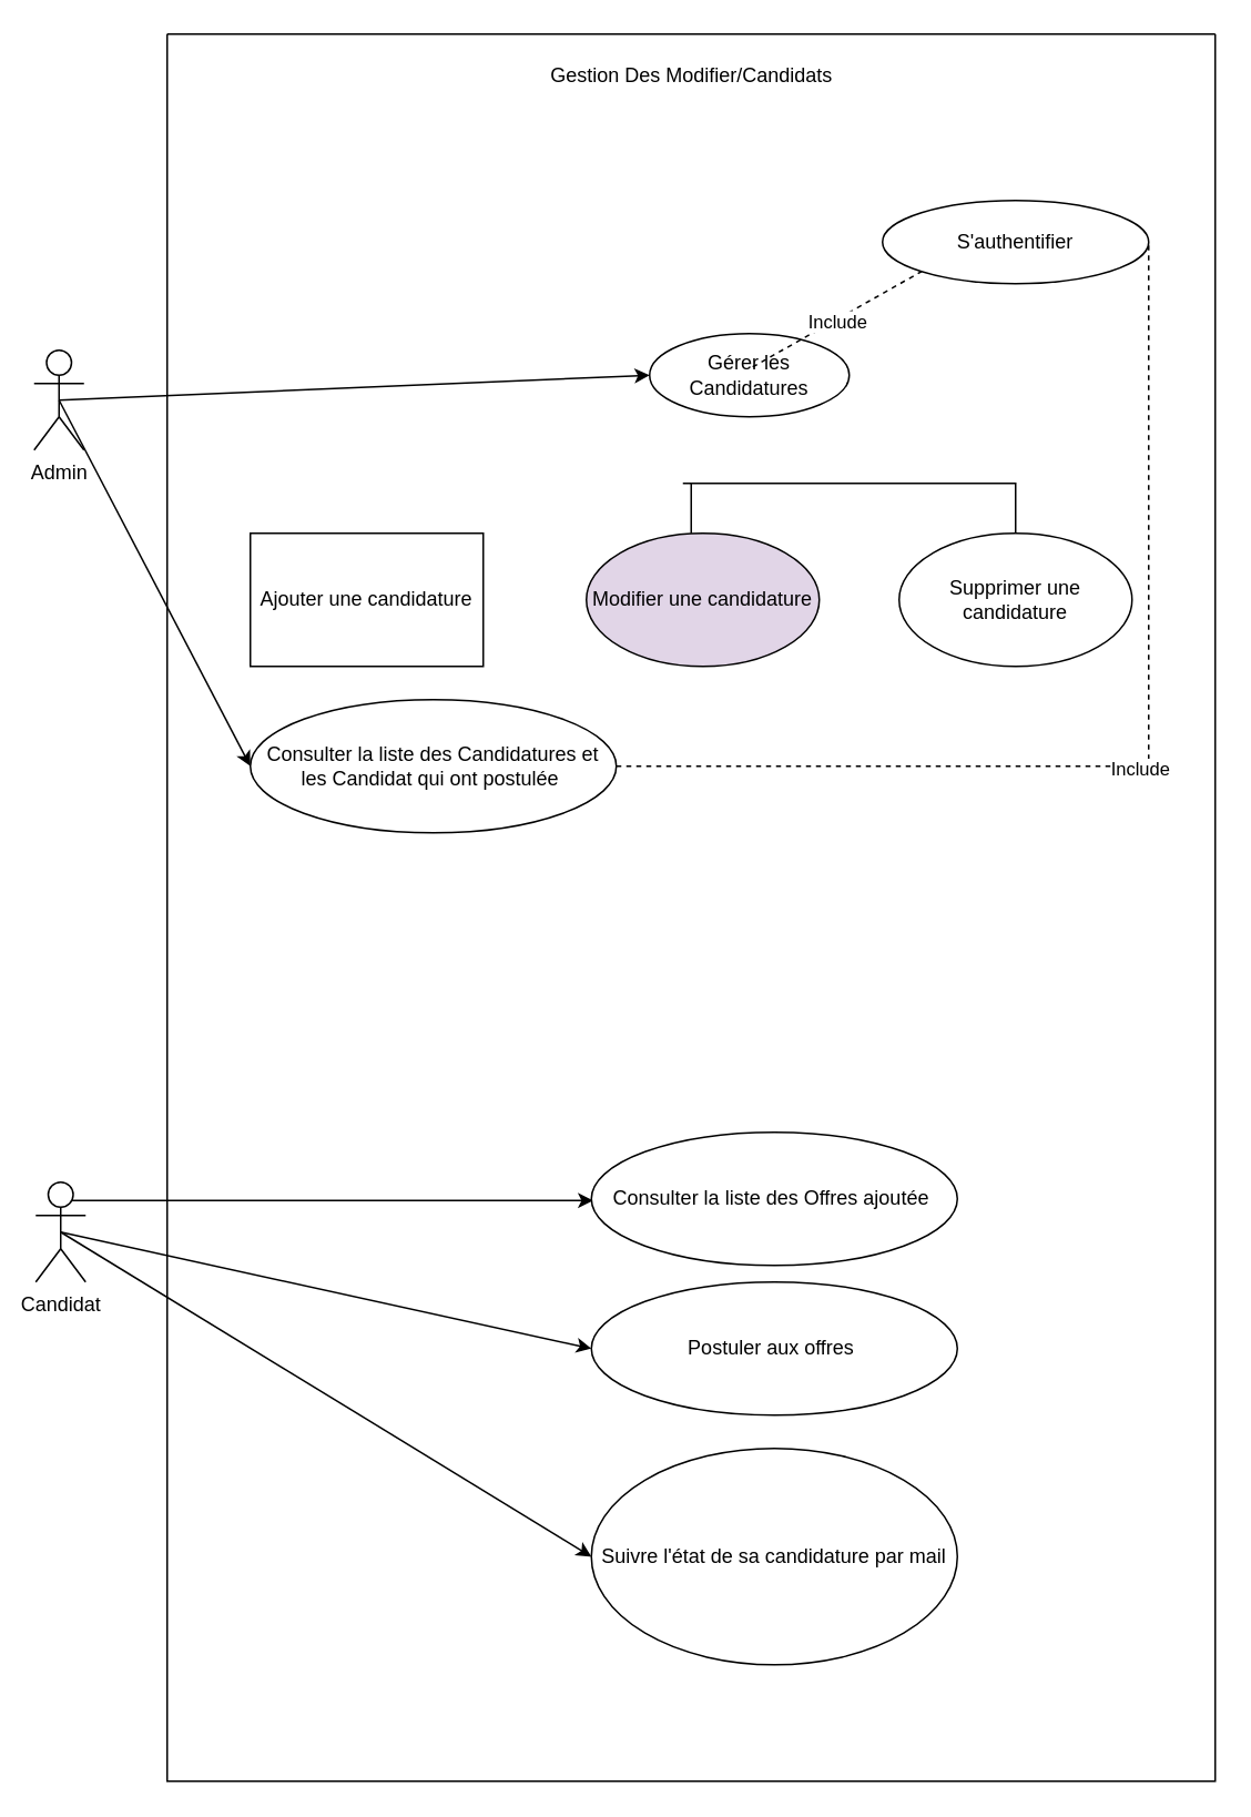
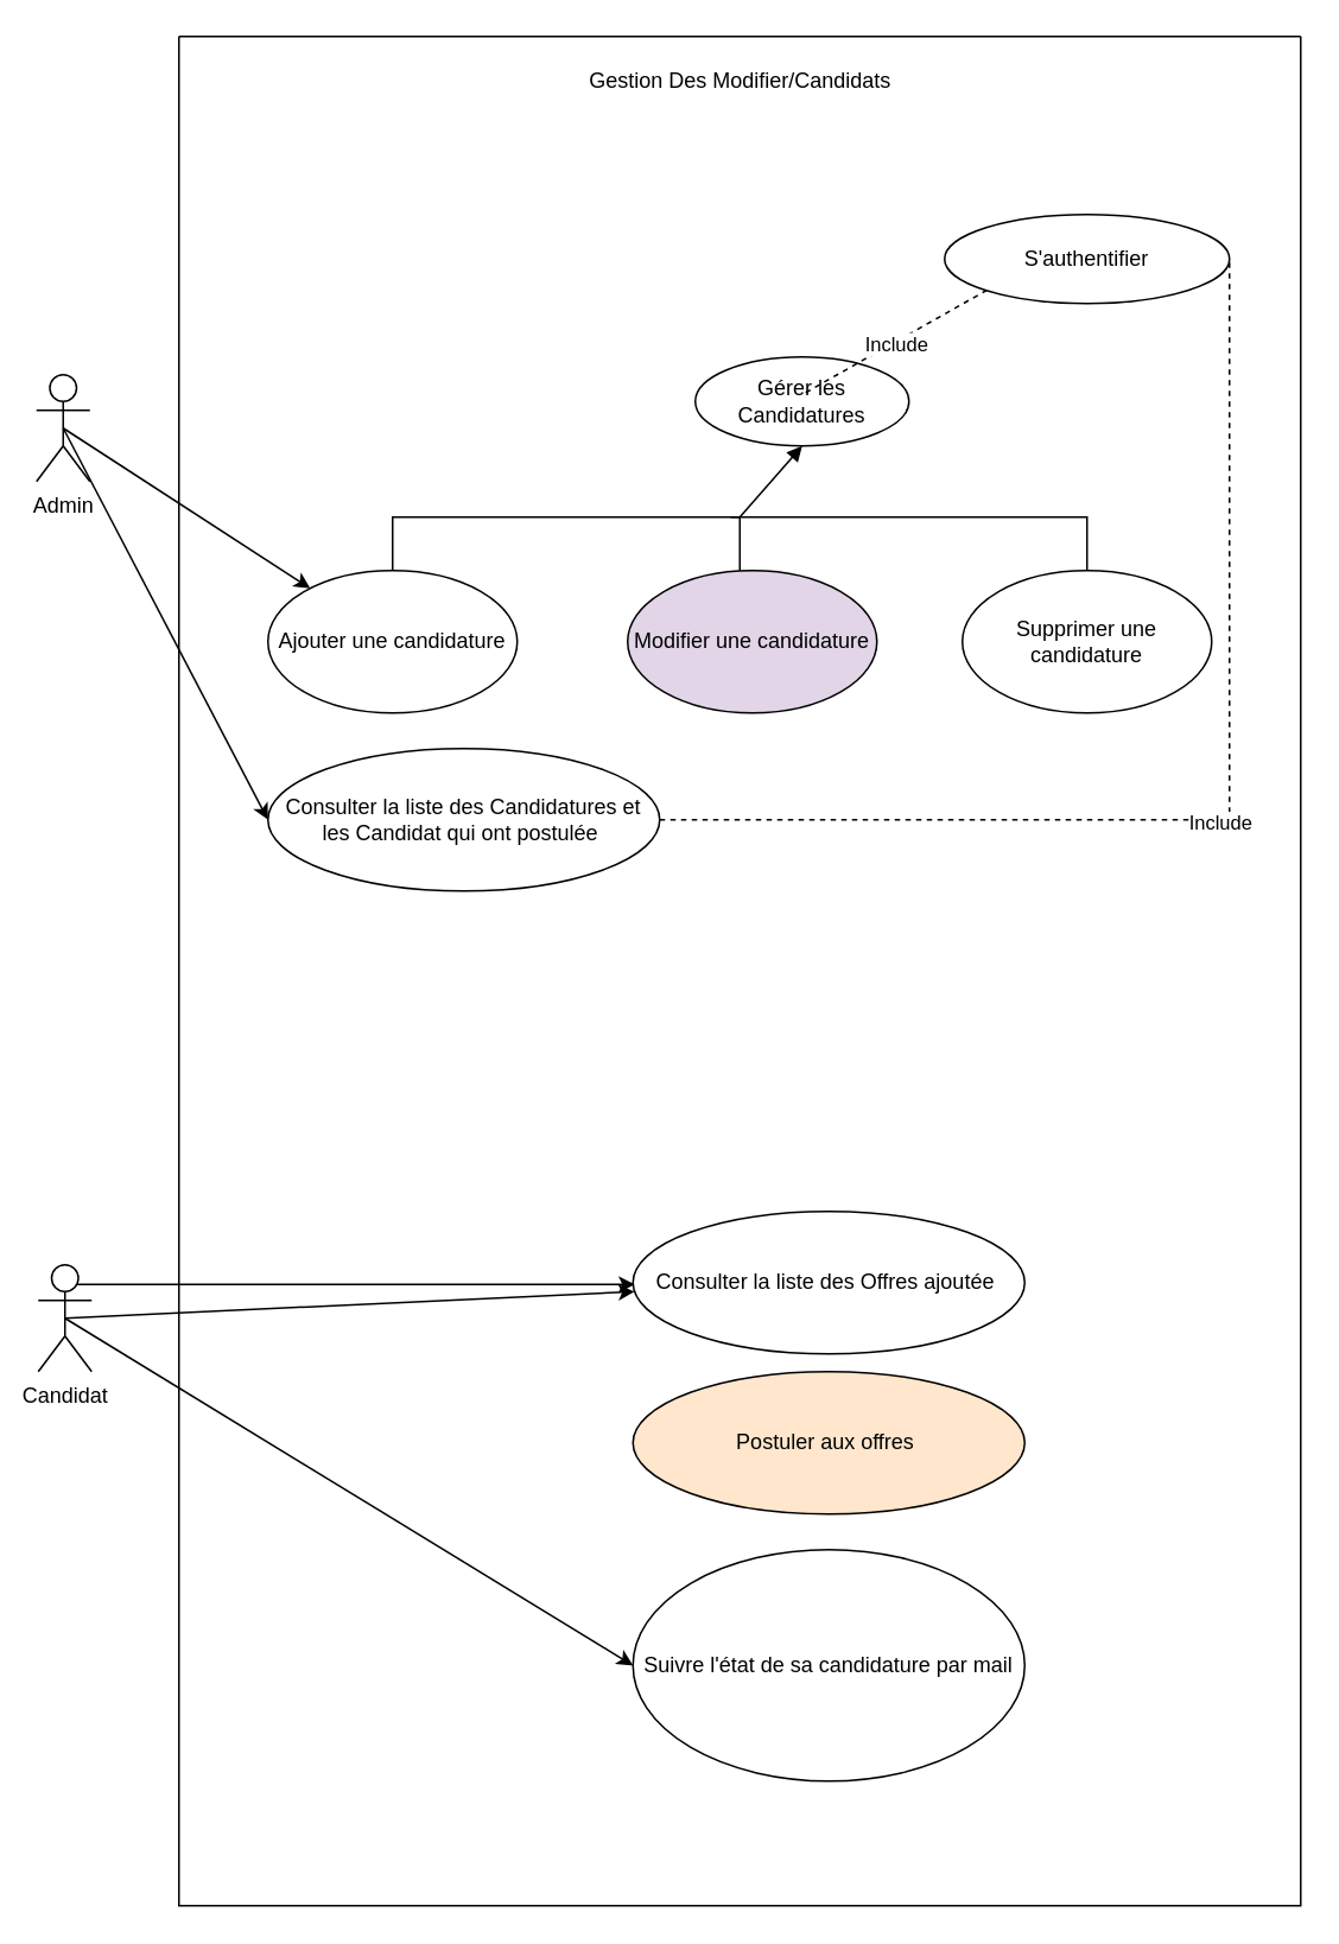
  <mxCell id="0" />
  <mxCell id="1" parent="0" />
  <mxCell id="2" value="" style="swimlane;startSize=0;" vertex="1" parent="1"><mxGeometry x="100" y="20" width="630" height="1050" as="geometry" /></mxCell>
  <mxCell id="3" value="Gestion Des Modifier/Candidats" style="text;html=1;align=center;verticalAlign=middle;resizable=0;points=[];autosize=1;strokeColor=none;fillColor=none;" vertex="1" parent="2"><mxGeometry x="205" y="10" width="220" height="30" as="geometry" /></mxCell>
  <mxCell id="4" value="Gérer les Candidatures" style="ellipse;whiteSpace=wrap;html=1;" vertex="1" parent="2"><mxGeometry x="290" y="180" width="120" height="50" as="geometry" /></mxCell>
- <mxCell id="5" value="Ajouter une candidature" style="whiteSpace=wrap;html=1;rounded=0;" vertex="1" parent="2"><mxGeometry x="50" y="300" width="140" height="80" as="geometry" /></mxCell>
+ <mxCell id="5" value="Ajouter une candidature" style="ellipse;whiteSpace=wrap;html=1;" vertex="1" parent="2"><mxGeometry x="50" y="300" width="140" height="80" as="geometry" /></mxCell>
  <mxCell id="6" value="Supprimer une candidature" style="ellipse;whiteSpace=wrap;html=1;" vertex="1" parent="2"><mxGeometry x="440" y="300" width="140" height="80" as="geometry" /></mxCell>
  <mxCell id="7" value="Modifier une candidature" style="ellipse;whiteSpace=wrap;html=1;fillColor=#e1d5e7;" vertex="1" parent="2"><mxGeometry x="252" y="300" width="140" height="80" as="geometry" /></mxCell>
+ <mxCell id="8" value="" style="endArrow=block;html=1;rounded=0;exitX=0.5;exitY=0;exitDx=0;exitDy=0;entryX=0.5;entryY=1;entryDx=0;entryDy=0;endFill=1;" edge="1" parent="2" source="5" target="4"><mxGeometry width="50" height="50" relative="1" as="geometry"><mxPoint x="270" y="304" as="sourcePoint" /><mxPoint x="320" y="254" as="targetPoint" /><Array as="points"><mxPoint x="120" y="270" /><mxPoint x="315" y="270" /></Array></mxGeometry></mxCell>
  <mxCell id="9" value="" style="endArrow=none;html=1;rounded=0;exitX=0.5;exitY=0;exitDx=0;exitDy=0;" edge="1" parent="2" source="6"><mxGeometry width="50" height="50" relative="1" as="geometry"><mxPoint x="490" y="310" as="sourcePoint" /><mxPoint x="310" y="270" as="targetPoint" /><Array as="points"><mxPoint x="510" y="270" /></Array></mxGeometry></mxCell>
  <mxCell id="10" value="S'authentifier" style="ellipse;whiteSpace=wrap;html=1;" vertex="1" parent="2"><mxGeometry x="430" y="100" width="160" height="50" as="geometry" /></mxCell>
  <mxCell id="11" value="" style="endArrow=none;dashed=1;html=1;rounded=0;entryX=0;entryY=1;entryDx=0;entryDy=0;" edge="1" parent="2" target="10"><mxGeometry width="50" height="50" relative="1" as="geometry"><mxPoint x="352" y="200" as="sourcePoint" /><mxPoint x="402" y="150" as="targetPoint" /></mxGeometry></mxCell>
  <mxCell id="12" value="Include" style="edgeLabel;html=1;align=center;verticalAlign=middle;resizable=0;points=[];" vertex="1" connectable="0" parent="11"><mxGeometry x="-0.01" y="-1" relative="1" as="geometry"><mxPoint as="offset" /></mxGeometry></mxCell>
  <mxCell id="13" value="" style="endArrow=classic;html=1;rounded=0;exitX=0.5;exitY=0.5;exitDx=0;exitDy=0;exitPerimeter=0;entryX=0;entryY=0.5;entryDx=0;entryDy=0;" edge="1" parent="2"><mxGeometry width="50" height="50" relative="1" as="geometry"><mxPoint x="-64" y="701" as="sourcePoint" /><mxPoint x="256" y="701" as="targetPoint" /></mxGeometry></mxCell>
  <mxCell id="14" value="Consulter la liste des Candidatures et les Candidat qui ont postulée&amp;nbsp;" style="ellipse;whiteSpace=wrap;html=1;" vertex="1" parent="2"><mxGeometry x="50" y="400" width="220" height="80" as="geometry" /></mxCell>
  <mxCell id="15" value="Consulter la liste des Offres ajoutée&amp;nbsp;" style="ellipse;whiteSpace=wrap;html=1;" vertex="1" parent="2"><mxGeometry x="255" y="660" width="220" height="80" as="geometry" /></mxCell>
- <mxCell id="16" value="Postuler aux offres&amp;nbsp;" style="ellipse;whiteSpace=wrap;html=1;" vertex="1" parent="2"><mxGeometry x="255" y="750" width="220" height="80" as="geometry" /></mxCell>
+ <mxCell id="16" value="Postuler aux offres&amp;nbsp;" style="ellipse;whiteSpace=wrap;html=1;fillColor=#ffe6cc;" vertex="1" parent="2"><mxGeometry x="255" y="750" width="220" height="80" as="geometry" /></mxCell>
  <mxCell id="17" value="Suivre l'état de sa candidature par mail" style="ellipse;whiteSpace=wrap;html=1;" vertex="1" parent="2"><mxGeometry x="255" y="850" width="220" height="130" as="geometry" /></mxCell>
  <mxCell id="18" value="" style="endArrow=none;dashed=1;html=1;rounded=0;entryX=1;entryY=0.5;entryDx=0;entryDy=0;exitX=1;exitY=0.5;exitDx=0;exitDy=0;" edge="1" parent="2" source="14" target="10"><mxGeometry width="50" height="50" relative="1" as="geometry"><mxPoint x="320" y="450" as="sourcePoint" /><mxPoint x="420" y="393" as="targetPoint" /><Array as="points"><mxPoint x="590" y="440" /></Array></mxGeometry></mxCell>
  <mxCell id="19" value="Include" style="edgeLabel;html=1;align=center;verticalAlign=middle;resizable=0;points=[];" vertex="1" connectable="0" parent="18"><mxGeometry x="-0.01" y="-1" relative="1" as="geometry"><mxPoint as="offset" /></mxGeometry></mxCell>
  <mxCell id="20" value="Admin" style="shape=umlActor;verticalLabelPosition=bottom;verticalAlign=top;html=1;outlineConnect=0;" vertex="1" parent="1"><mxGeometry x="20" y="210" width="30" height="60" as="geometry" /></mxCell>
  <mxCell id="21" value="Candidat" style="shape=umlActor;verticalLabelPosition=bottom;verticalAlign=top;html=1;outlineConnect=0;" vertex="1" parent="1"><mxGeometry x="21" y="710" width="30" height="60" as="geometry" /></mxCell>
- <mxCell id="22" value="" style="endArrow=classic;html=1;rounded=0;exitX=0.5;exitY=0.5;exitDx=0;exitDy=0;exitPerimeter=0;entryX=0;entryY=0.5;entryDx=0;entryDy=0;" edge="1" parent="1" source="20" target="4"><mxGeometry width="50" height="50" relative="1" as="geometry"><mxPoint x="370" y="300" as="sourcePoint" /><mxPoint x="420" y="250" as="targetPoint" /></mxGeometry></mxCell>
+ <mxCell id="22" value="" style="endArrow=classic;html=1;rounded=0;exitX=0.5;exitY=0.5;exitDx=0;exitDy=0;exitPerimeter=0;" edge="1" parent="1" source="20" target="5"><mxGeometry width="50" height="50" relative="1" as="geometry"><mxPoint x="370" y="300" as="sourcePoint" /><mxPoint x="420" y="250" as="targetPoint" /></mxGeometry></mxCell>
  <mxCell id="23" value="" style="endArrow=none;html=1;rounded=0;" edge="1" parent="1"><mxGeometry width="50" height="50" relative="1" as="geometry"><mxPoint x="415" y="320" as="sourcePoint" /><mxPoint x="415" y="290" as="targetPoint" /></mxGeometry></mxCell>
  <mxCell id="24" value="" style="endArrow=classic;html=1;rounded=0;entryX=0;entryY=0.5;entryDx=0;entryDy=0;exitX=0.5;exitY=0.5;exitDx=0;exitDy=0;exitPerimeter=0;" edge="1" parent="1" source="20" target="14"><mxGeometry width="50" height="50" relative="1" as="geometry"><mxPoint x="70" y="270" as="sourcePoint" /><mxPoint x="340" y="450" as="targetPoint" /></mxGeometry></mxCell>
- <mxCell id="25" value="" style="endArrow=classic;html=1;rounded=0;exitX=0.5;exitY=0.5;exitDx=0;exitDy=0;exitPerimeter=0;entryX=0;entryY=0.5;entryDx=0;entryDy=0;" edge="1" parent="1" source="21" target="16"><mxGeometry width="50" height="50" relative="1" as="geometry"><mxPoint x="32" y="810" as="sourcePoint" /><mxPoint x="352" y="810" as="targetPoint" /></mxGeometry></mxCell>
+ <mxCell id="25" value="" style="endArrow=classic;html=1;rounded=0;exitX=0.5;exitY=0.5;exitDx=0;exitDy=0;exitPerimeter=0;" edge="1" parent="1" source="21" target="15"><mxGeometry width="50" height="50" relative="1" as="geometry"><mxPoint x="32" y="810" as="sourcePoint" /><mxPoint x="352" y="810" as="targetPoint" /></mxGeometry></mxCell>
  <mxCell id="26" value="" style="endArrow=classic;html=1;rounded=0;exitX=0.5;exitY=0.5;exitDx=0;exitDy=0;exitPerimeter=0;entryX=0;entryY=0.5;entryDx=0;entryDy=0;" edge="1" parent="1" source="21" target="17"><mxGeometry width="50" height="50" relative="1" as="geometry"><mxPoint x="46" y="730" as="sourcePoint" /><mxPoint x="365" y="820" as="targetPoint" /></mxGeometry></mxCell>
